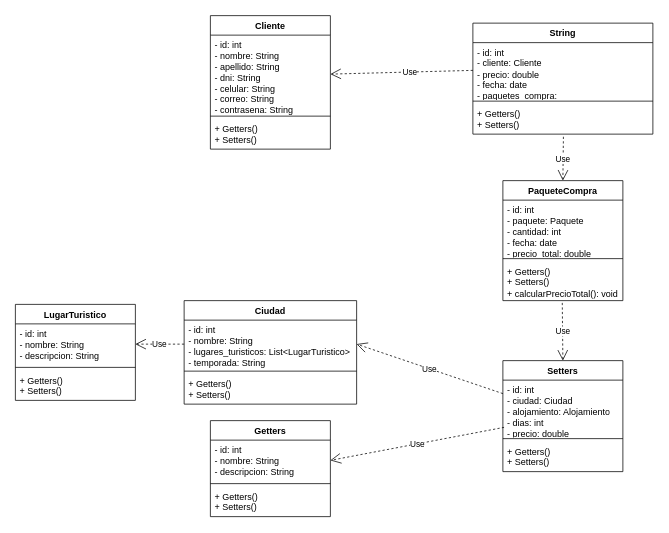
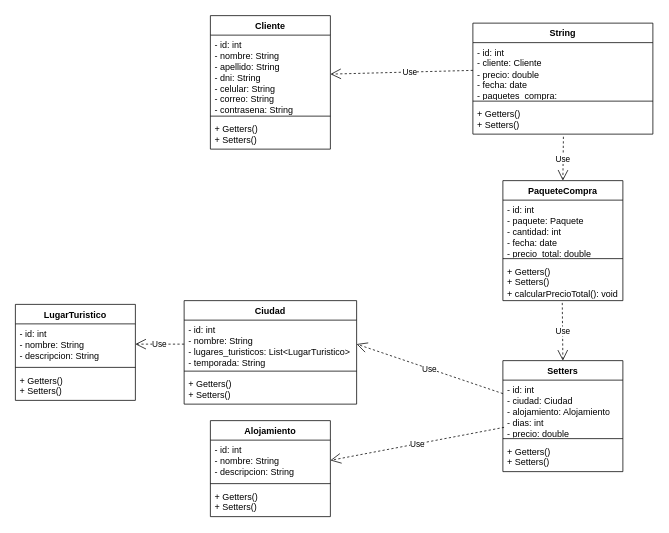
  <mxCell id="0" />
  <mxCell id="1" parent="0" />
  <mxCell id="2" value="Cliente" style="swimlane;fontStyle=1;align=center;verticalAlign=top;childLayout=stackLayout;horizontal=1;startSize=26;horizontalStack=0;resizeParent=1;resizeParentMax=0;resizeLast=0;collapsible=1;marginBottom=0;whiteSpace=wrap;html=1;" vertex="1" parent="1"><mxGeometry x="280" y="20" width="160" height="178" as="geometry"><mxRectangle x="210" y="150" width="80" height="30" as="alternateBounds" /></mxGeometry></mxCell>
  <mxCell id="3" value="- id: int&lt;br&gt;- nombre: String&lt;br&gt;- apellido: String&lt;br&gt;- dni: String&lt;br&gt;- celular: String&lt;br&gt;- correo: String&lt;br&gt;- contrasena: String" style="text;strokeColor=none;fillColor=none;align=left;verticalAlign=top;spacingLeft=4;spacingRight=4;overflow=hidden;rotatable=0;points=[[0,0.5],[1,0.5]];portConstraint=eastwest;whiteSpace=wrap;html=1;" vertex="1" parent="2"><mxGeometry y="26" width="160" height="104" as="geometry" /></mxCell>
  <mxCell id="4" value="" style="line;strokeWidth=1;fillColor=none;align=left;verticalAlign=middle;spacingTop=-1;spacingLeft=3;spacingRight=3;rotatable=0;labelPosition=right;points=[];portConstraint=eastwest;strokeColor=inherit;" vertex="1" parent="2"><mxGeometry y="130" width="160" height="8" as="geometry" /></mxCell>
  <mxCell id="5" value="&lt;div&gt;+ Getters()&lt;/div&gt;&lt;div&gt;+ Setters()&lt;br&gt;&lt;/div&gt;" style="text;strokeColor=none;fillColor=none;align=left;verticalAlign=top;spacingLeft=4;spacingRight=4;overflow=hidden;rotatable=0;points=[[0,0.5],[1,0.5]];portConstraint=eastwest;whiteSpace=wrap;html=1;" vertex="1" parent="2"><mxGeometry y="138" width="160" height="40" as="geometry" /></mxCell>
  <mxCell id="6" value="LugarTuristico" style="swimlane;fontStyle=1;align=center;verticalAlign=top;childLayout=stackLayout;horizontal=1;startSize=26;horizontalStack=0;resizeParent=1;resizeParentMax=0;resizeLast=0;collapsible=1;marginBottom=0;whiteSpace=wrap;html=1;" vertex="1" parent="1"><mxGeometry x="20" y="405" width="160" height="128" as="geometry"><mxRectangle x="210" y="150" width="80" height="30" as="alternateBounds" /></mxGeometry></mxCell>
  <mxCell id="7" value="- id: int&lt;br&gt;- nombre: String&lt;br&gt;- descripcion: String" style="text;strokeColor=none;fillColor=none;align=left;verticalAlign=top;spacingLeft=4;spacingRight=4;overflow=hidden;rotatable=0;points=[[0,0.5],[1,0.5]];portConstraint=eastwest;whiteSpace=wrap;html=1;" vertex="1" parent="6"><mxGeometry y="26" width="160" height="54" as="geometry" /></mxCell>
  <mxCell id="8" value="" style="line;strokeWidth=1;fillColor=none;align=left;verticalAlign=middle;spacingTop=-1;spacingLeft=3;spacingRight=3;rotatable=0;labelPosition=right;points=[];portConstraint=eastwest;strokeColor=inherit;" vertex="1" parent="6"><mxGeometry y="80" width="160" height="8" as="geometry" /></mxCell>
  <mxCell id="9" value="&lt;div&gt;+ Getters()&lt;/div&gt;&lt;div&gt;+ Setters()&lt;br&gt;&lt;/div&gt;" style="text;strokeColor=none;fillColor=none;align=left;verticalAlign=top;spacingLeft=4;spacingRight=4;overflow=hidden;rotatable=0;points=[[0,0.5],[1,0.5]];portConstraint=eastwest;whiteSpace=wrap;html=1;" vertex="1" parent="6"><mxGeometry y="88" width="160" height="40" as="geometry" /></mxCell>
- <mxCell id="10" value="Getters" style="swimlane;fontStyle=1;align=center;verticalAlign=top;childLayout=stackLayout;horizontal=1;startSize=26;horizontalStack=0;resizeParent=1;resizeParentMax=0;resizeLast=0;collapsible=1;marginBottom=0;whiteSpace=wrap;html=1;" vertex="1" parent="1"><mxGeometry x="280" y="560" width="160" height="128" as="geometry"><mxRectangle x="210" y="150" width="80" height="30" as="alternateBounds" /></mxGeometry></mxCell>
+ <mxCell id="10" value="Alojamiento" style="swimlane;fontStyle=1;align=center;verticalAlign=top;childLayout=stackLayout;horizontal=1;startSize=26;horizontalStack=0;resizeParent=1;resizeParentMax=0;resizeLast=0;collapsible=1;marginBottom=0;whiteSpace=wrap;html=1;" vertex="1" parent="1"><mxGeometry x="280" y="560" width="160" height="128" as="geometry"><mxRectangle x="210" y="150" width="80" height="30" as="alternateBounds" /></mxGeometry></mxCell>
  <mxCell id="11" value="- id: int&lt;br&gt;- nombre: String&lt;br&gt;- descripcion: String" style="text;strokeColor=none;fillColor=none;align=left;verticalAlign=top;spacingLeft=4;spacingRight=4;overflow=hidden;rotatable=0;points=[[0,0.5],[1,0.5]];portConstraint=eastwest;whiteSpace=wrap;html=1;" vertex="1" parent="10"><mxGeometry y="26" width="160" height="54" as="geometry" /></mxCell>
  <mxCell id="12" value="" style="line;strokeWidth=1;fillColor=none;align=left;verticalAlign=middle;spacingTop=-1;spacingLeft=3;spacingRight=3;rotatable=0;labelPosition=right;points=[];portConstraint=eastwest;strokeColor=inherit;" vertex="1" parent="10"><mxGeometry y="80" width="160" height="8" as="geometry" /></mxCell>
  <mxCell id="13" value="&lt;div&gt;+ Getters()&lt;/div&gt;&lt;div&gt;+ Setters()&lt;br&gt;&lt;/div&gt;" style="text;strokeColor=none;fillColor=none;align=left;verticalAlign=top;spacingLeft=4;spacingRight=4;overflow=hidden;rotatable=0;points=[[0,0.5],[1,0.5]];portConstraint=eastwest;whiteSpace=wrap;html=1;" vertex="1" parent="10"><mxGeometry y="88" width="160" height="40" as="geometry" /></mxCell>
  <mxCell id="14" value="Ciudad" style="swimlane;fontStyle=1;align=center;verticalAlign=top;childLayout=stackLayout;horizontal=1;startSize=26;horizontalStack=0;resizeParent=1;resizeParentMax=0;resizeLast=0;collapsible=1;marginBottom=0;whiteSpace=wrap;html=1;" vertex="1" parent="1"><mxGeometry x="245" y="400" width="230" height="138" as="geometry"><mxRectangle x="210" y="150" width="80" height="30" as="alternateBounds" /></mxGeometry></mxCell>
  <mxCell id="15" value="- id: int&lt;br&gt;- nombre: String&lt;br&gt;- lugares_turisticos: List&amp;lt;LugarTuristico&amp;gt;&lt;br&gt;- temporada: String" style="text;strokeColor=none;fillColor=none;align=left;verticalAlign=top;spacingLeft=4;spacingRight=4;overflow=hidden;rotatable=0;points=[[0,0.5],[1,0.5]];portConstraint=eastwest;whiteSpace=wrap;html=1;" vertex="1" parent="14"><mxGeometry y="26" width="230" height="64" as="geometry" /></mxCell>
  <mxCell id="16" value="" style="line;strokeWidth=1;fillColor=none;align=left;verticalAlign=middle;spacingTop=-1;spacingLeft=3;spacingRight=3;rotatable=0;labelPosition=right;points=[];portConstraint=eastwest;strokeColor=inherit;" vertex="1" parent="14"><mxGeometry y="90" width="230" height="8" as="geometry" /></mxCell>
  <mxCell id="17" value="&lt;div&gt;+ Getters()&lt;/div&gt;&lt;div&gt;+ Setters()&lt;br&gt;&lt;/div&gt;" style="text;strokeColor=none;fillColor=none;align=left;verticalAlign=top;spacingLeft=4;spacingRight=4;overflow=hidden;rotatable=0;points=[[0,0.5],[1,0.5]];portConstraint=eastwest;whiteSpace=wrap;html=1;" vertex="1" parent="14"><mxGeometry y="98" width="230" height="40" as="geometry" /></mxCell>
  <mxCell id="18" value="Setters" style="swimlane;fontStyle=1;align=center;verticalAlign=top;childLayout=stackLayout;horizontal=1;startSize=26;horizontalStack=0;resizeParent=1;resizeParentMax=0;resizeLast=0;collapsible=1;marginBottom=0;whiteSpace=wrap;html=1;" vertex="1" parent="1"><mxGeometry x="670" y="480" width="160" height="148" as="geometry"><mxRectangle x="210" y="150" width="80" height="30" as="alternateBounds" /></mxGeometry></mxCell>
  <mxCell id="19" value="- id: int&lt;br&gt;- ciudad: Ciudad&lt;br&gt;- alojamiento: Alojamiento&lt;br&gt;- dias: int&lt;br&gt;- precio: double" style="text;strokeColor=none;fillColor=none;align=left;verticalAlign=top;spacingLeft=4;spacingRight=4;overflow=hidden;rotatable=0;points=[[0,0.5],[1,0.5]];portConstraint=eastwest;whiteSpace=wrap;html=1;" vertex="1" parent="18"><mxGeometry y="26" width="160" height="74" as="geometry" /></mxCell>
  <mxCell id="20" value="" style="line;strokeWidth=1;fillColor=none;align=left;verticalAlign=middle;spacingTop=-1;spacingLeft=3;spacingRight=3;rotatable=0;labelPosition=right;points=[];portConstraint=eastwest;strokeColor=inherit;" vertex="1" parent="18"><mxGeometry y="100" width="160" height="8" as="geometry" /></mxCell>
  <mxCell id="21" value="&lt;div&gt;+ Getters()&lt;/div&gt;&lt;div&gt;+ Setters()&lt;br&gt;&lt;/div&gt;" style="text;strokeColor=none;fillColor=none;align=left;verticalAlign=top;spacingLeft=4;spacingRight=4;overflow=hidden;rotatable=0;points=[[0,0.5],[1,0.5]];portConstraint=eastwest;whiteSpace=wrap;html=1;" vertex="1" parent="18"><mxGeometry y="108" width="160" height="40" as="geometry" /></mxCell>
  <mxCell id="22" value="PaqueteCompra" style="swimlane;fontStyle=1;align=center;verticalAlign=top;childLayout=stackLayout;horizontal=1;startSize=26;horizontalStack=0;resizeParent=1;resizeParentMax=0;resizeLast=0;collapsible=1;marginBottom=0;whiteSpace=wrap;html=1;" vertex="1" parent="1"><mxGeometry x="670" y="240" width="160" height="160" as="geometry"><mxRectangle x="210" y="150" width="80" height="30" as="alternateBounds" /></mxGeometry></mxCell>
  <mxCell id="23" value="- id: int&lt;br&gt;- paquete: Paquete&lt;br&gt;- cantidad: int&lt;br&gt;- fecha: date&lt;br&gt;- precio_total: double" style="text;strokeColor=none;fillColor=none;align=left;verticalAlign=top;spacingLeft=4;spacingRight=4;overflow=hidden;rotatable=0;points=[[0,0.5],[1,0.5]];portConstraint=eastwest;whiteSpace=wrap;html=1;" vertex="1" parent="22"><mxGeometry y="26" width="160" height="74" as="geometry" /></mxCell>
  <mxCell id="24" value="" style="line;strokeWidth=1;fillColor=none;align=left;verticalAlign=middle;spacingTop=-1;spacingLeft=3;spacingRight=3;rotatable=0;labelPosition=right;points=[];portConstraint=eastwest;strokeColor=inherit;" vertex="1" parent="22"><mxGeometry y="100" width="160" height="8" as="geometry" /></mxCell>
  <mxCell id="25" value="&lt;div&gt;+ Getters()&lt;/div&gt;&lt;div&gt;+ Setters()&lt;/div&gt;&lt;div&gt;+ calcularPrecioTotal(): void&lt;br&gt;&lt;/div&gt;" style="text;strokeColor=none;fillColor=none;align=left;verticalAlign=top;spacingLeft=4;spacingRight=4;overflow=hidden;rotatable=0;points=[[0,0.5],[1,0.5]];portConstraint=eastwest;whiteSpace=wrap;html=1;" vertex="1" parent="22"><mxGeometry y="108" width="160" height="52" as="geometry" /></mxCell>
  <mxCell id="26" value="String" style="swimlane;fontStyle=1;align=center;verticalAlign=top;childLayout=stackLayout;horizontal=1;startSize=26;horizontalStack=0;resizeParent=1;resizeParentMax=0;resizeLast=0;collapsible=1;marginBottom=0;whiteSpace=wrap;html=1;" vertex="1" parent="1"><mxGeometry x="630" y="30" width="240" height="148" as="geometry"><mxRectangle x="210" y="150" width="80" height="30" as="alternateBounds" /></mxGeometry></mxCell>
  <mxCell id="27" value="- id: int&lt;br&gt;- cliente: Cliente&lt;br&gt;- precio: double&lt;br&gt;- fecha: date&lt;br&gt;- paquetes_compra: List&amp;lt;PaqueteCompra&amp;gt;" style="text;strokeColor=none;fillColor=none;align=left;verticalAlign=top;spacingLeft=4;spacingRight=4;overflow=hidden;rotatable=0;points=[[0,0.5],[1,0.5]];portConstraint=eastwest;whiteSpace=wrap;html=1;" vertex="1" parent="26"><mxGeometry y="26" width="240" height="74" as="geometry" /></mxCell>
  <mxCell id="28" value="" style="line;strokeWidth=1;fillColor=none;align=left;verticalAlign=middle;spacingTop=-1;spacingLeft=3;spacingRight=3;rotatable=0;labelPosition=right;points=[];portConstraint=eastwest;strokeColor=inherit;" vertex="1" parent="26"><mxGeometry y="100" width="240" height="8" as="geometry" /></mxCell>
  <mxCell id="29" value="&lt;div&gt;+ Getters()&lt;/div&gt;&lt;div&gt;+ Setters()&lt;br&gt;&lt;/div&gt;" style="text;strokeColor=none;fillColor=none;align=left;verticalAlign=top;spacingLeft=4;spacingRight=4;overflow=hidden;rotatable=0;points=[[0,0.5],[1,0.5]];portConstraint=eastwest;whiteSpace=wrap;html=1;" vertex="1" parent="26"><mxGeometry y="108" width="240" height="40" as="geometry" /></mxCell>
  <mxCell id="30" value="Use" style="endArrow=open;endSize=12;dashed=1;html=1;rounded=0;exitX=0;exitY=0.5;exitDx=0;exitDy=0;entryX=1;entryY=0.5;entryDx=0;entryDy=0;" edge="1" parent="1" source="27" target="3"><mxGeometry x="-0.111" width="160" relative="1" as="geometry"><mxPoint x="900" y="98.58" as="sourcePoint" /><mxPoint x="990" y="98.58" as="targetPoint" /><mxPoint as="offset" /></mxGeometry></mxCell>
  <mxCell id="31" value="Use" style="endArrow=open;endSize=12;dashed=1;html=1;rounded=0;entryX=0.5;entryY=0;entryDx=0;entryDy=0;exitX=0.495;exitY=1.058;exitDx=0;exitDy=0;exitPerimeter=0;" edge="1" parent="1" source="25" target="18"><mxGeometry width="160" relative="1" as="geometry"><mxPoint x="650" y="293.58" as="sourcePoint" /><mxPoint x="810" y="293.58" as="targetPoint" /></mxGeometry></mxCell>
  <mxCell id="32" value="Use" style="endArrow=open;endSize=12;dashed=1;html=1;rounded=0;entryX=1;entryY=0.5;entryDx=0;entryDy=0;exitX=0.01;exitY=0.851;exitDx=0;exitDy=0;exitPerimeter=0;" edge="1" parent="1" source="19" target="11"><mxGeometry width="160" relative="1" as="geometry"><mxPoint x="425" y="287" as="sourcePoint" /><mxPoint x="310" y="293" as="targetPoint" /></mxGeometry></mxCell>
  <mxCell id="33" value="Use" style="endArrow=open;endSize=12;dashed=1;html=1;rounded=0;exitX=0;exitY=0.243;exitDx=0;exitDy=0;entryX=1;entryY=0.5;entryDx=0;entryDy=0;exitPerimeter=0;" edge="1" parent="1" source="19" target="15"><mxGeometry width="160" relative="1" as="geometry"><mxPoint x="560" y="240" as="sourcePoint" /><mxPoint x="720" y="240" as="targetPoint" /></mxGeometry></mxCell>
  <mxCell id="34" value="Use" style="endArrow=open;endSize=12;dashed=1;html=1;rounded=0;exitX=0;exitY=0.5;exitDx=0;exitDy=0;entryX=1;entryY=0.5;entryDx=0;entryDy=0;" edge="1" parent="1" source="15" target="7"><mxGeometry width="160" relative="1" as="geometry"><mxPoint x="320" y="200" as="sourcePoint" /><mxPoint x="480" y="200" as="targetPoint" /></mxGeometry></mxCell>
  <mxCell id="35" value="Use" style="endArrow=open;endSize=12;dashed=1;html=1;rounded=0;exitX=0.503;exitY=1.088;exitDx=0;exitDy=0;exitPerimeter=0;entryX=0.5;entryY=0;entryDx=0;entryDy=0;" edge="1" parent="1" source="29" target="22"><mxGeometry width="160" relative="1" as="geometry"><mxPoint x="620" y="240" as="sourcePoint" /><mxPoint x="780" y="210" as="targetPoint" /></mxGeometry></mxCell>
